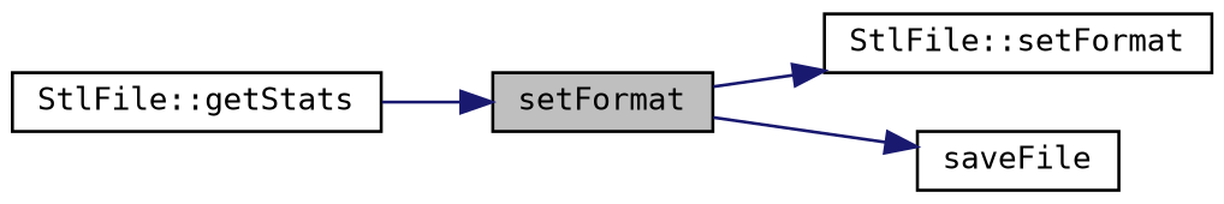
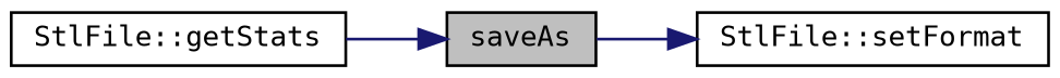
  digraph {
    fontname="DejaVu Sans Mono"
    rankdir=LR
    node [color=black fillcolor=white fontname="DejaVu Sans Mono" fontsize=10 shape=record style=filled]
    edge [color=midnightblue fontname="DejaVu Sans Mono" fontsize=10 labelfontname=Helvetica labelfontsize=10 style=solid]
-   n1 [fillcolor=grey75 fontcolor=black height=0.2 label=setFormat width=0.4]
+   n1 [fillcolor=grey75 fontcolor=black height=0.2 label=saveAs width=0.4]
    n2 [height=0.2 label="StlFile::setFormat" width=0.4]
-   n3 [height=0.2 label=saveFile width=0.4]
    n4 [height=0.2 label="StlFile::getStats" width=0.4]
    n1 -> n2
-   n1 -> n3
    n4 -> n1
  }
